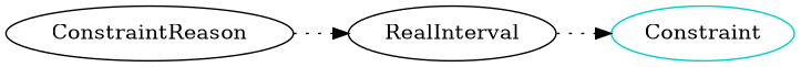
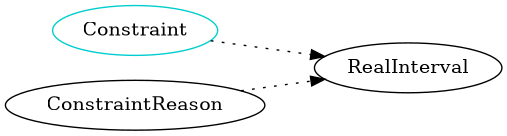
  digraph {
    rankdir=LR
    edge [style=dotted]
    n1 [color=cyan3 label=Constraint shape=oval]
    RealInterval
    ConstraintReason
-   RealInterval -> n1
+   n1 -> RealInterval
    ConstraintReason -> RealInterval
  }
